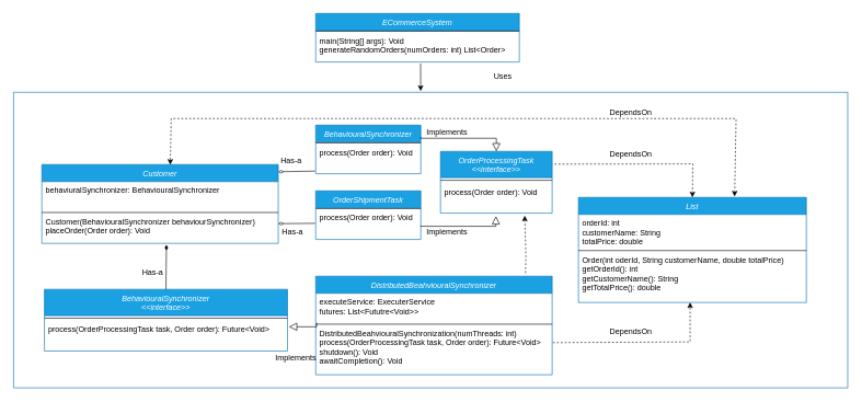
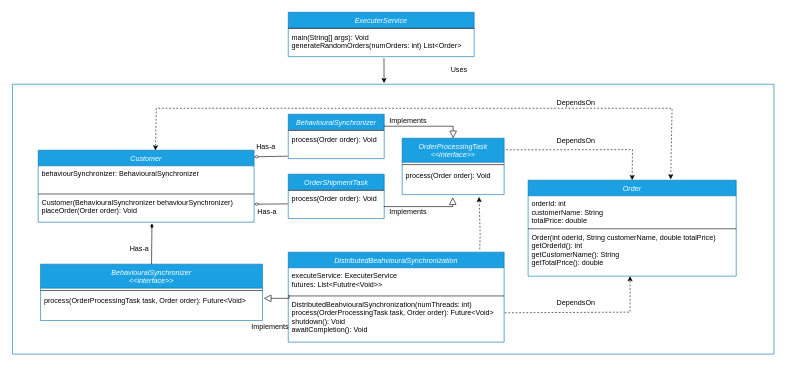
  <mxCell id="0" />
  <mxCell id="1" parent="0" />
  <mxCell id="2" value="BehaviouralSynchronizer&#10;&lt;&lt;interface&gt;&gt;" style="swimlane;fontStyle=2;align=center;verticalAlign=top;childLayout=stackLayout;horizontal=1;startSize=40;horizontalStack=0;resizeParent=1;resizeLast=0;collapsible=1;marginBottom=0;rounded=0;shadow=0;strokeWidth=1;fillColor=#1ba1e2;fontColor=#ffffff;strokeColor=#006EAF;" vertex="1" parent="1"><mxGeometry x="67" y="440" width="370" height="94" as="geometry"><mxRectangle x="230" y="140" width="160" height="26" as="alternateBounds" /></mxGeometry></mxCell>
  <mxCell id="3" value="" style="line;html=1;strokeWidth=1;align=left;verticalAlign=middle;spacingTop=-1;spacingLeft=3;spacingRight=3;rotatable=0;labelPosition=right;points=[];portConstraint=eastwest;" vertex="1" parent="2"><mxGeometry y="40" width="370" height="8" as="geometry" /></mxCell>
  <mxCell id="4" value="process(OrderProcessingTask task, Order order): Future&lt;Void&gt;" style="text;align=left;verticalAlign=top;spacingLeft=4;spacingRight=4;overflow=hidden;rotatable=0;points=[[0,0.5],[1,0.5]];portConstraint=eastwest;" vertex="1" parent="2"><mxGeometry y="48" width="370" height="46" as="geometry" /></mxCell>
- <mxCell id="5" value="List" style="swimlane;fontStyle=2;align=center;verticalAlign=top;childLayout=stackLayout;horizontal=1;startSize=26;horizontalStack=0;resizeParent=1;resizeLast=0;collapsible=1;marginBottom=0;rounded=0;shadow=0;strokeWidth=1;fillColor=#1ba1e2;fontColor=#ffffff;strokeColor=#006EAF;" vertex="1" parent="1"><mxGeometry x="880" y="300" width="347" height="160" as="geometry"><mxRectangle x="230" y="140" width="160" height="26" as="alternateBounds" /></mxGeometry></mxCell>
+ <mxCell id="5" value="Order" style="swimlane;fontStyle=2;align=center;verticalAlign=top;childLayout=stackLayout;horizontal=1;startSize=26;horizontalStack=0;resizeParent=1;resizeLast=0;collapsible=1;marginBottom=0;rounded=0;shadow=0;strokeWidth=1;fillColor=#1ba1e2;fontColor=#ffffff;strokeColor=#006EAF;" vertex="1" parent="1"><mxGeometry x="880" y="300" width="347" height="160" as="geometry"><mxRectangle x="230" y="140" width="160" height="26" as="alternateBounds" /></mxGeometry></mxCell>
  <mxCell id="6" value="orderId: int&#10;customerName: String&#10;totalPrice: double" style="text;align=left;verticalAlign=top;spacingLeft=4;spacingRight=4;overflow=hidden;rotatable=0;points=[[0,0.5],[1,0.5]];portConstraint=eastwest;" vertex="1" parent="5"><mxGeometry y="26" width="347" height="54" as="geometry" /></mxCell>
  <mxCell id="7" value="" style="line;html=1;strokeWidth=1;align=left;verticalAlign=middle;spacingTop=-1;spacingLeft=3;spacingRight=3;rotatable=0;labelPosition=right;points=[];portConstraint=eastwest;" vertex="1" parent="5"><mxGeometry y="80" width="347" height="2" as="geometry" /></mxCell>
  <mxCell id="8" value="Order(int oderId, String customerName, double totalPrice)&#10;getOrderId(): int&#10;getCustomerName(): String&#10;getTotalPrice(): double" style="text;align=left;verticalAlign=top;spacingLeft=4;spacingRight=4;overflow=hidden;rotatable=0;points=[[0,0.5],[1,0.5]];portConstraint=eastwest;" vertex="1" parent="5"><mxGeometry y="82" width="347" height="64" as="geometry" /></mxCell>
  <mxCell id="9" value="Customer" style="swimlane;fontStyle=2;align=center;verticalAlign=top;childLayout=stackLayout;horizontal=1;startSize=26;horizontalStack=0;resizeParent=1;resizeLast=0;collapsible=1;marginBottom=0;rounded=0;shadow=0;strokeWidth=1;fillColor=#1ba1e2;fontColor=#ffffff;strokeColor=#006EAF;" vertex="1" parent="1"><mxGeometry x="63" y="250" width="360" height="120" as="geometry"><mxRectangle x="230" y="140" width="160" height="26" as="alternateBounds" /></mxGeometry></mxCell>
- <mxCell id="10" value="behaviuralSynchronizer: BehaviouralSynchronizer" style="text;align=left;verticalAlign=top;spacingLeft=4;spacingRight=4;overflow=hidden;rotatable=0;points=[[0,0.5],[1,0.5]];portConstraint=eastwest;" vertex="1" parent="9"><mxGeometry y="26" width="360" height="46" as="geometry" /></mxCell>
+ <mxCell id="10" value="behaviourSynchronizer: BehaviouralSynchronizer" style="text;align=left;verticalAlign=top;spacingLeft=4;spacingRight=4;overflow=hidden;rotatable=0;points=[[0,0.5],[1,0.5]];portConstraint=eastwest;" vertex="1" parent="9"><mxGeometry y="26" width="360" height="46" as="geometry" /></mxCell>
  <mxCell id="11" value="" style="line;html=1;strokeWidth=1;align=left;verticalAlign=middle;spacingTop=-1;spacingLeft=3;spacingRight=3;rotatable=0;labelPosition=right;points=[];portConstraint=eastwest;" vertex="1" parent="9"><mxGeometry y="72" width="360" height="2" as="geometry" /></mxCell>
  <mxCell id="12" value="Customer(BehaviouralSynchronizer behaviourSynchronizer)&#10;placeOrder(Order order): Void" style="text;align=left;verticalAlign=top;spacingLeft=4;spacingRight=4;overflow=hidden;rotatable=0;points=[[0,0.5],[1,0.5]];portConstraint=eastwest;" vertex="1" parent="9"><mxGeometry y="74" width="360" height="46" as="geometry" /></mxCell>
- <mxCell id="13" value="ECommerceSystem" style="swimlane;fontStyle=2;align=center;verticalAlign=top;childLayout=stackLayout;horizontal=1;startSize=26;horizontalStack=0;resizeParent=1;resizeLast=0;collapsible=1;marginBottom=0;rounded=0;shadow=0;strokeWidth=1;fillColor=#1ba1e2;strokeColor=#006EAF;fontColor=#ffffff;" vertex="1" parent="1"><mxGeometry x="480" y="20" width="310" height="74" as="geometry"><mxRectangle x="230" y="140" width="160" height="26" as="alternateBounds" /></mxGeometry></mxCell>
+ <mxCell id="13" value="ExecuterService" style="swimlane;fontStyle=2;align=center;verticalAlign=top;childLayout=stackLayout;horizontal=1;startSize=26;horizontalStack=0;resizeParent=1;resizeLast=0;collapsible=1;marginBottom=0;rounded=0;shadow=0;strokeWidth=1;fillColor=#1ba1e2;strokeColor=#006EAF;fontColor=#ffffff;" vertex="1" parent="1"><mxGeometry x="480" y="20" width="310" height="74" as="geometry"><mxRectangle x="230" y="140" width="160" height="26" as="alternateBounds" /></mxGeometry></mxCell>
  <mxCell id="14" value="" style="line;html=1;strokeWidth=1;align=left;verticalAlign=middle;spacingTop=-1;spacingLeft=3;spacingRight=3;rotatable=0;labelPosition=right;points=[];portConstraint=eastwest;" vertex="1" parent="13"><mxGeometry y="26" width="310" height="2" as="geometry" /></mxCell>
  <mxCell id="15" value="main(String[] args): Void&#10;generateRandomOrders(numOrders: int) List&lt;Order&gt;" style="text;align=left;verticalAlign=top;spacingLeft=4;spacingRight=4;overflow=hidden;rotatable=0;points=[[0,0.5],[1,0.5]];portConstraint=eastwest;" vertex="1" parent="13"><mxGeometry y="28" width="310" height="46" as="geometry" /></mxCell>
  <mxCell id="16" value="OrderProcessingTask&#10;&lt;&lt;interface&gt;&gt;" style="swimlane;fontStyle=2;align=center;verticalAlign=top;childLayout=stackLayout;horizontal=1;startSize=40;horizontalStack=0;resizeParent=1;resizeLast=0;collapsible=1;marginBottom=0;rounded=0;shadow=0;strokeWidth=1;fillColor=#1ba1e2;fontColor=#ffffff;strokeColor=#006EAF;" vertex="1" parent="1"><mxGeometry x="670" y="230" width="170" height="94" as="geometry"><mxRectangle x="230" y="140" width="160" height="26" as="alternateBounds" /></mxGeometry></mxCell>
  <mxCell id="17" value="" style="line;html=1;strokeWidth=1;align=left;verticalAlign=middle;spacingTop=-1;spacingLeft=3;spacingRight=3;rotatable=0;labelPosition=right;points=[];portConstraint=eastwest;" vertex="1" parent="16"><mxGeometry y="40" width="170" height="8" as="geometry" /></mxCell>
  <mxCell id="18" value="process(Order order): Void" style="text;align=left;verticalAlign=top;spacingLeft=4;spacingRight=4;overflow=hidden;rotatable=0;points=[[0,0.5],[1,0.5]];portConstraint=eastwest;" vertex="1" parent="16"><mxGeometry y="48" width="170" height="46" as="geometry" /></mxCell>
- <mxCell id="19" value="DistributedBeahviouralSynchronizer" style="swimlane;fontStyle=2;align=center;verticalAlign=top;childLayout=stackLayout;horizontal=1;startSize=26;horizontalStack=0;resizeParent=1;resizeLast=0;collapsible=1;marginBottom=0;rounded=0;shadow=0;strokeWidth=1;fillColor=#1ba1e2;fontColor=#ffffff;strokeColor=#006EAF;" vertex="1" parent="1"><mxGeometry x="480" y="420" width="360" height="150" as="geometry"><mxRectangle x="230" y="140" width="160" height="26" as="alternateBounds" /></mxGeometry></mxCell>
+ <mxCell id="19" value="DistributedBeahviouralSynchronization" style="swimlane;fontStyle=2;align=center;verticalAlign=top;childLayout=stackLayout;horizontal=1;startSize=26;horizontalStack=0;resizeParent=1;resizeLast=0;collapsible=1;marginBottom=0;rounded=0;shadow=0;strokeWidth=1;fillColor=#1ba1e2;fontColor=#ffffff;strokeColor=#006EAF;" vertex="1" parent="1"><mxGeometry x="480" y="420" width="360" height="150" as="geometry"><mxRectangle x="230" y="140" width="160" height="26" as="alternateBounds" /></mxGeometry></mxCell>
  <mxCell id="20" value="executeService: ExecuterService&#10;futures: List&lt;Fututre&lt;Void&gt;&gt;" style="text;align=left;verticalAlign=top;spacingLeft=4;spacingRight=4;overflow=hidden;rotatable=0;points=[[0,0.5],[1,0.5]];portConstraint=eastwest;" vertex="1" parent="19"><mxGeometry y="26" width="360" height="46" as="geometry" /></mxCell>
  <mxCell id="21" value="" style="line;html=1;strokeWidth=1;align=left;verticalAlign=middle;spacingTop=-1;spacingLeft=3;spacingRight=3;rotatable=0;labelPosition=right;points=[];portConstraint=eastwest;" vertex="1" parent="19"><mxGeometry y="72" width="360" height="2" as="geometry" /></mxCell>
  <mxCell id="22" value="DistributedBeahviouralSynchronization(numThreads: int)&#10;process(OrderProcessingTask task, Order order): Future&lt;Void&gt;&#10;shutdown(): Void&#10;awaitCompletion(): Void" style="text;align=left;verticalAlign=top;spacingLeft=4;spacingRight=4;overflow=hidden;rotatable=0;points=[[0,0.5],[1,0.5]];portConstraint=eastwest;" vertex="1" parent="19"><mxGeometry y="74" width="360" height="76" as="geometry" /></mxCell>
  <mxCell id="23" value="BehaviouralSynchronizer" style="swimlane;fontStyle=2;align=center;verticalAlign=top;childLayout=stackLayout;horizontal=1;startSize=26;horizontalStack=0;resizeParent=1;resizeLast=0;collapsible=1;marginBottom=0;rounded=0;shadow=0;strokeWidth=1;fillColor=#1ba1e2;fontColor=#ffffff;strokeColor=#006EAF;" vertex="1" parent="1"><mxGeometry x="480" y="190" width="160" height="74" as="geometry"><mxRectangle x="230" y="140" width="160" height="26" as="alternateBounds" /></mxGeometry></mxCell>
  <mxCell id="24" value="" style="line;html=1;strokeWidth=1;align=left;verticalAlign=middle;spacingTop=-1;spacingLeft=3;spacingRight=3;rotatable=0;labelPosition=right;points=[];portConstraint=eastwest;" vertex="1" parent="23"><mxGeometry y="26" width="160" height="2" as="geometry" /></mxCell>
  <mxCell id="25" value="process(Order order): Void" style="text;align=left;verticalAlign=top;spacingLeft=4;spacingRight=4;overflow=hidden;rotatable=0;points=[[0,0.5],[1,0.5]];portConstraint=eastwest;" vertex="1" parent="23"><mxGeometry y="28" width="160" height="46" as="geometry" /></mxCell>
  <mxCell id="26" value="OrderShipmentTask" style="swimlane;fontStyle=2;align=center;verticalAlign=top;childLayout=stackLayout;horizontal=1;startSize=26;horizontalStack=0;resizeParent=1;resizeLast=0;collapsible=1;marginBottom=0;rounded=0;shadow=0;strokeWidth=1;fillColor=#1ba1e2;fontColor=#ffffff;strokeColor=#006EAF;" vertex="1" parent="1"><mxGeometry x="480" y="290" width="160" height="74" as="geometry"><mxRectangle x="230" y="140" width="160" height="26" as="alternateBounds" /></mxGeometry></mxCell>
  <mxCell id="27" value="" style="line;html=1;strokeWidth=1;align=left;verticalAlign=middle;spacingTop=-1;spacingLeft=3;spacingRight=3;rotatable=0;labelPosition=right;points=[];portConstraint=eastwest;" vertex="1" parent="26"><mxGeometry y="26" width="160" height="2" as="geometry" /></mxCell>
  <mxCell id="28" value="process(Order order): Void" style="text;align=left;verticalAlign=top;spacingLeft=4;spacingRight=4;overflow=hidden;rotatable=0;points=[[0,0.5],[1,0.5]];portConstraint=eastwest;" vertex="1" parent="26"><mxGeometry y="28" width="160" height="46" as="geometry" /></mxCell>
  <mxCell id="29" value="" style="endArrow=block;endSize=10;endFill=0;shadow=0;strokeWidth=1;rounded=0;edgeStyle=elbowEdgeStyle;elbow=vertical;exitX=1;exitY=0.25;exitDx=0;exitDy=0;entryX=0.5;entryY=0;entryDx=0;entryDy=0;" edge="1" parent="1" source="23" target="16"><mxGeometry width="160" relative="1" as="geometry"><mxPoint x="515" y="672" as="sourcePoint" /><mxPoint x="615" y="570" as="targetPoint" /><Array as="points"><mxPoint x="700" y="210" /></Array></mxGeometry></mxCell>
  <mxCell id="30" value="" style="endArrow=block;endSize=10;endFill=0;shadow=0;strokeWidth=1;rounded=0;edgeStyle=elbowEdgeStyle;elbow=vertical;exitX=1;exitY=0.25;exitDx=0;exitDy=0;entryX=0.496;entryY=1.098;entryDx=0;entryDy=0;entryPerimeter=0;" edge="1" parent="1" target="18"><mxGeometry width="160" relative="1" as="geometry"><mxPoint x="640" y="343" as="sourcePoint" /><mxPoint x="755" y="364" as="targetPoint" /><Array as="points"><mxPoint x="700" y="344" /></Array></mxGeometry></mxCell>
  <mxCell id="31" value="" style="endArrow=none;dashed=1;html=1;rounded=0;exitX=0.5;exitY=0;exitDx=0;exitDy=0;entryX=1.002;entryY=0.206;entryDx=0;entryDy=0;entryPerimeter=0;startArrow=classic;startFill=1;" edge="1" parent="1" source="5" target="16"><mxGeometry width="50" height="50" relative="1" as="geometry"><mxPoint x="870" y="260" as="sourcePoint" /><mxPoint x="920" y="210" as="targetPoint" /><Array as="points"><mxPoint x="1054" y="249" /></Array></mxGeometry></mxCell>
  <mxCell id="32" value="" style="endArrow=classic;dashed=1;html=1;rounded=0;exitX=1.003;exitY=0.357;exitDx=0;exitDy=0;startArrow=none;startFill=0;exitPerimeter=0;endFill=1;" edge="1" parent="1" source="22"><mxGeometry width="50" height="50" relative="1" as="geometry"><mxPoint x="1084" y="541" as="sourcePoint" /><mxPoint x="1050" y="460" as="targetPoint" /><Array as="points"><mxPoint x="1050" y="520" /></Array></mxGeometry></mxCell>
  <mxCell id="33" value="" style="endArrow=none;dashed=1;html=1;rounded=0;exitX=0.754;exitY=1.082;exitDx=0;exitDy=0;startArrow=classic;startFill=1;exitPerimeter=0;entryX=0.887;entryY=-0.012;entryDx=0;entryDy=0;entryPerimeter=0;" edge="1" parent="1" source="18" target="19"><mxGeometry width="50" height="50" relative="1" as="geometry"><mxPoint x="851" y="531" as="sourcePoint" /><mxPoint x="1060" y="470" as="targetPoint" /><Array as="points"><mxPoint x="800" y="390" /></Array></mxGeometry></mxCell>
  <mxCell id="34" value="" style="endArrow=block;endSize=10;endFill=0;shadow=0;strokeWidth=1;rounded=0;edgeStyle=elbowEdgeStyle;elbow=vertical;exitX=0.004;exitY=-0.529;exitDx=0;exitDy=0;entryX=1.006;entryY=0.192;entryDx=0;entryDy=0;entryPerimeter=0;exitPerimeter=0;" edge="1" parent="1" source="21" target="4"><mxGeometry width="160" relative="1" as="geometry"><mxPoint x="650" y="353" as="sourcePoint" /><mxPoint x="764" y="339" as="targetPoint" /><Array as="points"><mxPoint x="460" y="497" /></Array></mxGeometry></mxCell>
  <mxCell id="35" value="" style="endArrow=diamondThin;html=1;rounded=0;exitX=0.5;exitY=0;exitDx=0;exitDy=0;entryX=0.527;entryY=1.046;entryDx=0;entryDy=0;entryPerimeter=0;endFill=1;" edge="1" parent="1" source="2" target="12"><mxGeometry width="50" height="50" relative="1" as="geometry"><mxPoint x="280" y="470" as="sourcePoint" /><mxPoint x="330" y="420" as="targetPoint" /></mxGeometry></mxCell>
  <mxCell id="36" value="" style="endArrow=diamondThin;html=1;rounded=0;endFill=0;exitX=-0.006;exitY=0.467;exitDx=0;exitDy=0;exitPerimeter=0;" edge="1" parent="1" source="28"><mxGeometry width="50" height="50" relative="1" as="geometry"><mxPoint x="471.24" y="342.996" as="sourcePoint" /><mxPoint x="423" y="340" as="targetPoint" /></mxGeometry></mxCell>
  <mxCell id="37" value="" style="endArrow=diamondThin;html=1;rounded=0;endFill=0;exitX=-0.006;exitY=0.467;exitDx=0;exitDy=0;exitPerimeter=0;" edge="1" parent="1"><mxGeometry width="50" height="50" relative="1" as="geometry"><mxPoint x="479" y="260" as="sourcePoint" /><mxPoint x="423" y="261" as="targetPoint" /></mxGeometry></mxCell>
  <mxCell id="38" value="" style="endArrow=classic;dashed=1;html=1;rounded=0;exitX=0.685;exitY=-0.008;exitDx=0;exitDy=0;startArrow=classic;startFill=1;exitPerimeter=0;entryX=0.543;entryY=0.003;entryDx=0;entryDy=0;entryPerimeter=0;" edge="1" parent="1" source="5" target="9"><mxGeometry width="50" height="50" relative="1" as="geometry"><mxPoint x="1064" y="310" as="sourcePoint" /><mxPoint x="850" y="259" as="targetPoint" /><Array as="points"><mxPoint x="1120" y="180" /><mxPoint x="260" y="180" /></Array></mxGeometry></mxCell>
  <mxCell id="39" value="" style="swimlane;startSize=0;fillColor=#1BA1E2;fontColor=#ffffff;strokeColor=#006EAF;fillStyle=solid;" vertex="1" parent="1"><mxGeometry x="20" y="140" width="1270" height="450" as="geometry" /></mxCell>
  <mxCell id="40" value="Implements" style="text;html=1;strokeColor=none;fillColor=none;align=center;verticalAlign=middle;whiteSpace=wrap;rounded=0;" vertex="1" parent="39"><mxGeometry x="630" y="46" width="60" height="30" as="geometry" /></mxCell>
  <mxCell id="41" value="Implements" style="text;html=1;strokeColor=none;fillColor=none;align=center;verticalAlign=middle;whiteSpace=wrap;rounded=0;" vertex="1" parent="39"><mxGeometry x="630" y="198" width="60" height="30" as="geometry" /></mxCell>
  <mxCell id="42" value="DependsOn" style="text;html=1;strokeColor=none;fillColor=none;align=center;verticalAlign=middle;whiteSpace=wrap;rounded=0;" vertex="1" parent="39"><mxGeometry x="910" y="350" width="60" height="30" as="geometry" /></mxCell>
  <mxCell id="43" value="DependsOn" style="text;html=1;strokeColor=none;fillColor=none;align=center;verticalAlign=middle;whiteSpace=wrap;rounded=0;" vertex="1" parent="39"><mxGeometry x="910" y="80" width="60" height="30" as="geometry" /></mxCell>
  <mxCell id="44" value="DependsOn" style="text;html=1;strokeColor=none;fillColor=none;align=center;verticalAlign=middle;whiteSpace=wrap;rounded=0;" vertex="1" parent="39"><mxGeometry x="910" y="16" width="60" height="30" as="geometry" /></mxCell>
  <mxCell id="45" value="Has-a" style="text;html=1;strokeColor=none;fillColor=none;align=center;verticalAlign=middle;whiteSpace=wrap;rounded=0;" vertex="1" parent="39"><mxGeometry x="182" y="260" width="60" height="30" as="geometry" /></mxCell>
  <mxCell id="46" value="Has-a" style="text;html=1;strokeColor=none;fillColor=none;align=center;verticalAlign=middle;whiteSpace=wrap;rounded=0;" vertex="1" parent="39"><mxGeometry x="395" y="198" width="60" height="30" as="geometry" /></mxCell>
  <mxCell id="47" value="Has-a" style="text;html=1;strokeColor=none;fillColor=none;align=center;verticalAlign=middle;whiteSpace=wrap;rounded=0;" vertex="1" parent="39"><mxGeometry x="393" y="90" width="60" height="30" as="geometry" /></mxCell>
  <mxCell id="48" value="Implements" style="text;html=1;strokeColor=none;fillColor=none;align=center;verticalAlign=middle;whiteSpace=wrap;rounded=0;" vertex="1" parent="39"><mxGeometry x="400" y="390" width="60" height="30" as="geometry" /></mxCell>
  <mxCell id="49" value="" style="endArrow=classic;html=1;rounded=0;exitX=0.515;exitY=1.051;exitDx=0;exitDy=0;exitPerimeter=0;entryX=0.488;entryY=-0.004;entryDx=0;entryDy=0;entryPerimeter=0;" edge="1" parent="1" source="15" target="39"><mxGeometry width="50" height="50" relative="1" as="geometry"><mxPoint x="550" y="310" as="sourcePoint" /><mxPoint x="600" y="260" as="targetPoint" /></mxGeometry></mxCell>
  <mxCell id="50" value="Uses" style="text;html=1;strokeColor=none;fillColor=none;align=center;verticalAlign=middle;whiteSpace=wrap;rounded=0;" vertex="1" parent="1"><mxGeometry x="735" y="100.5" width="60" height="30" as="geometry" /></mxCell>
